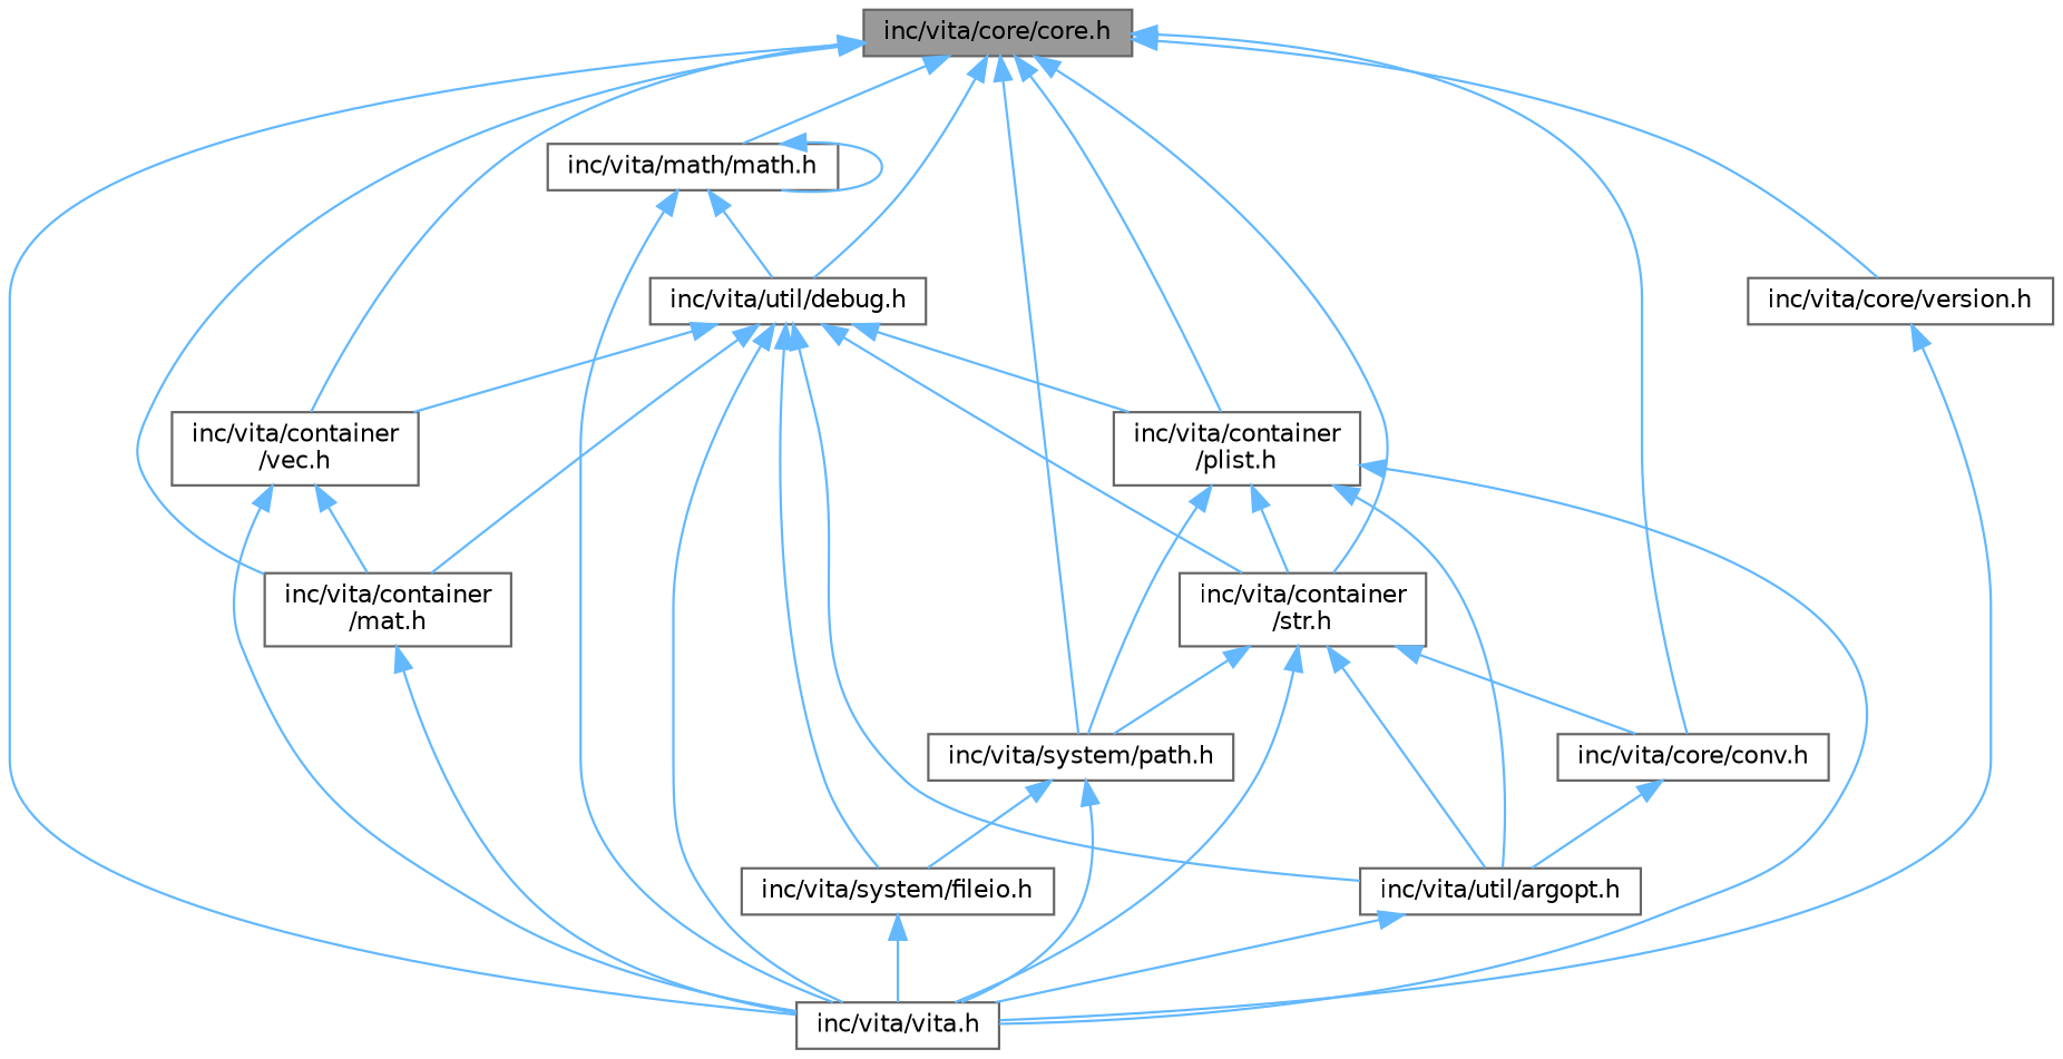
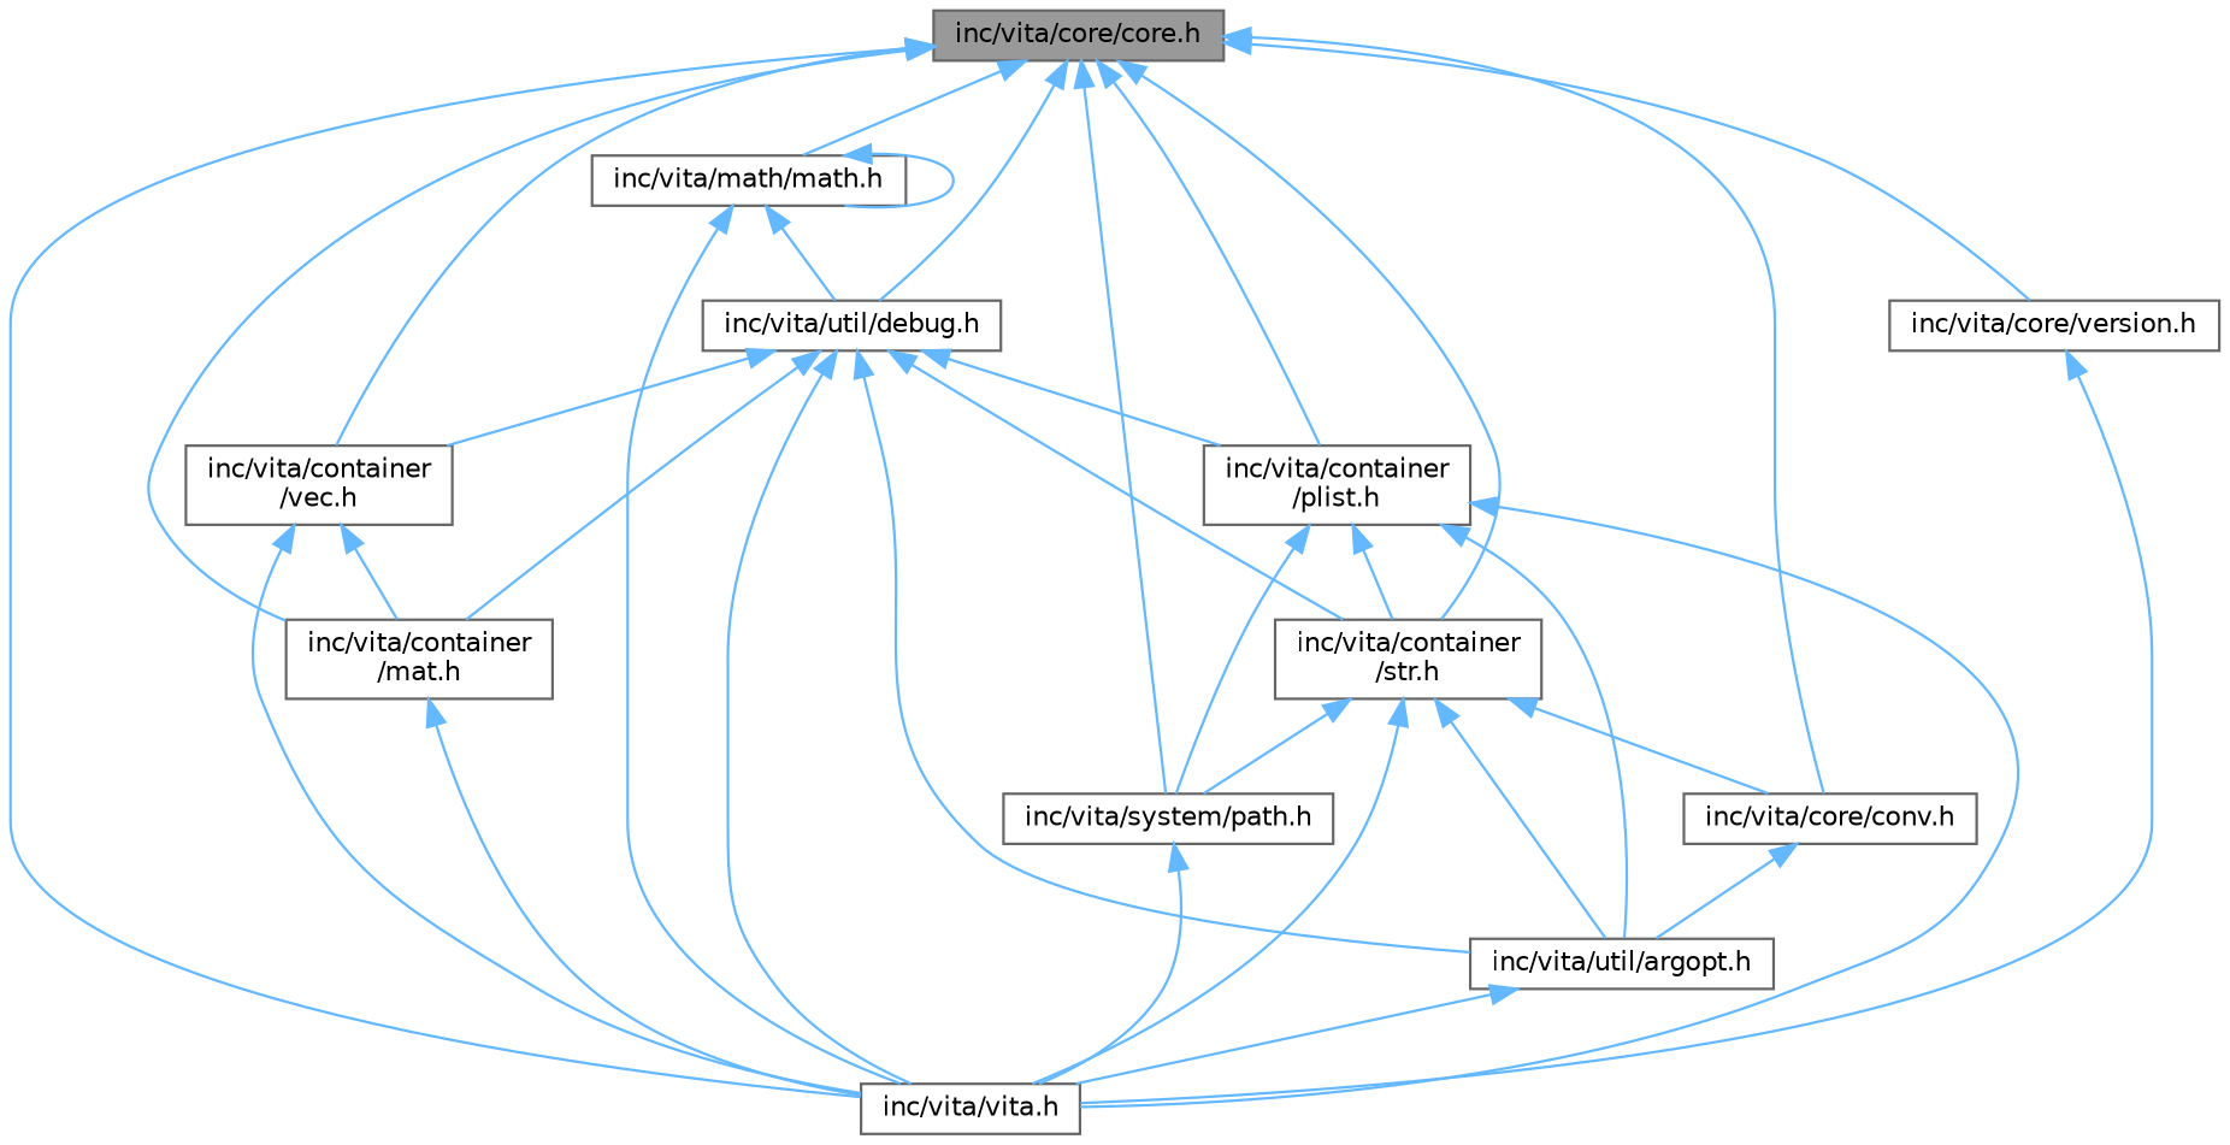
  digraph {
    node [color=grey40 fillcolor=white fontname=Helvetica fontsize=10 shape=box style=filled]
    edge [color=steelblue1 dir=back fontname=Helvetica fontsize=10 labelfontname=Helvetica labelfontsize=10 style=solid]
    n1 [color=gray40 fillcolor=grey60 fontcolor=black height=0.2 label="inc/vita/core/core.h" width=0.4]
    n2 [height=0.2 label="inc/vita/container\l/mat.h" width=0.4]
    n3 [height=0.2 label="inc/vita/vita.h" width=0.4]
    n4 [height=0.2 label="inc/vita/container\l/plist.h" width=0.4]
    n5 [height=0.2 label="inc/vita/container\l/str.h" width=0.4]
    n6 [height=0.2 label="inc/vita/core/conv.h" width=0.4]
    n7 [height=0.2 label="inc/vita/system/path.h" width=0.4]
    n8 [height=0.2 label="inc/vita/container\l/vec.h" width=0.4]
    n9 [height=0.2 label="inc/vita/core/version.h" width=0.4]
    n10 [height=0.2 label="inc/vita/math/math.h" width=0.4]
    n11 [height=0.2 label="inc/vita/util/debug.h" width=0.4]
    n12 [height=0.2 label="inc/vita/util/argopt.h" width=0.4]
-   n13 [height=0.2 label="inc/vita/system/fileio.h" width=0.4]
    n1 -> n2
    n1 -> n3
    n1 -> n4
    n1 -> n5
    n1 -> n6
    n1 -> n7
    n1 -> n8
    n1 -> n9
    n1 -> n10
    n1 -> n11
    n2 -> n3
    n4 -> n3
    n4 -> n5
    n4 -> n7
    n4 -> n12
    n5 -> n3
    n5 -> n6
    n5 -> n7
    n5 -> n12
    n6 -> n12
    n7 -> n3
-   n7 -> n13
    n8 -> n2
    n8 -> n3
    n9 -> n3
    n10 -> n3
    n10 -> n10
    n10 -> n11
    n11 -> n2
    n11 -> n3
    n11 -> n4
    n11 -> n5
    n11 -> n8
    n11 -> n12
-   n11 -> n13
    n12 -> n3
-   n13 -> n3
  }
